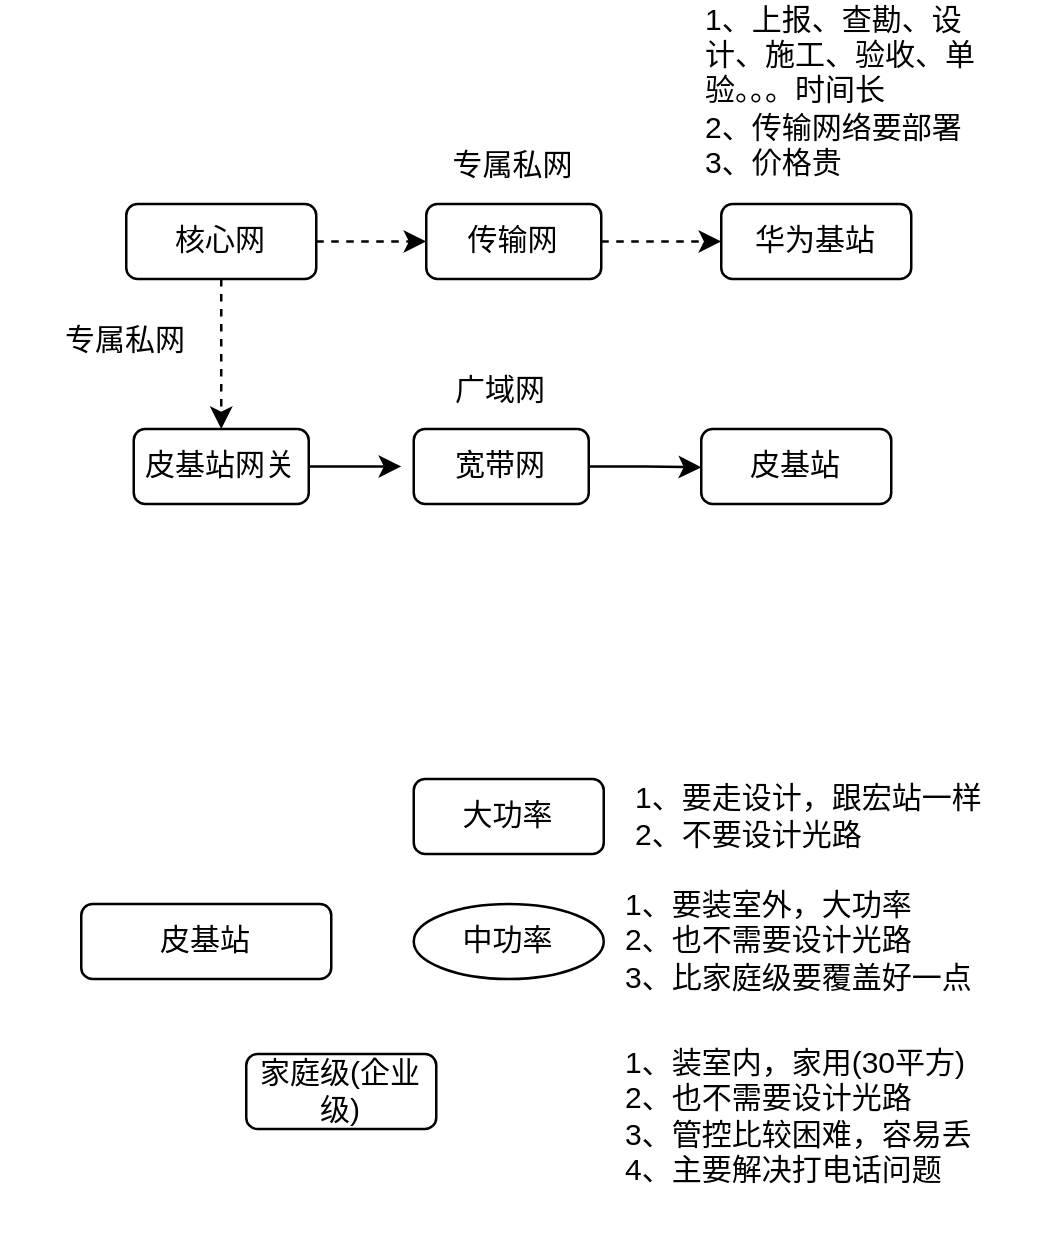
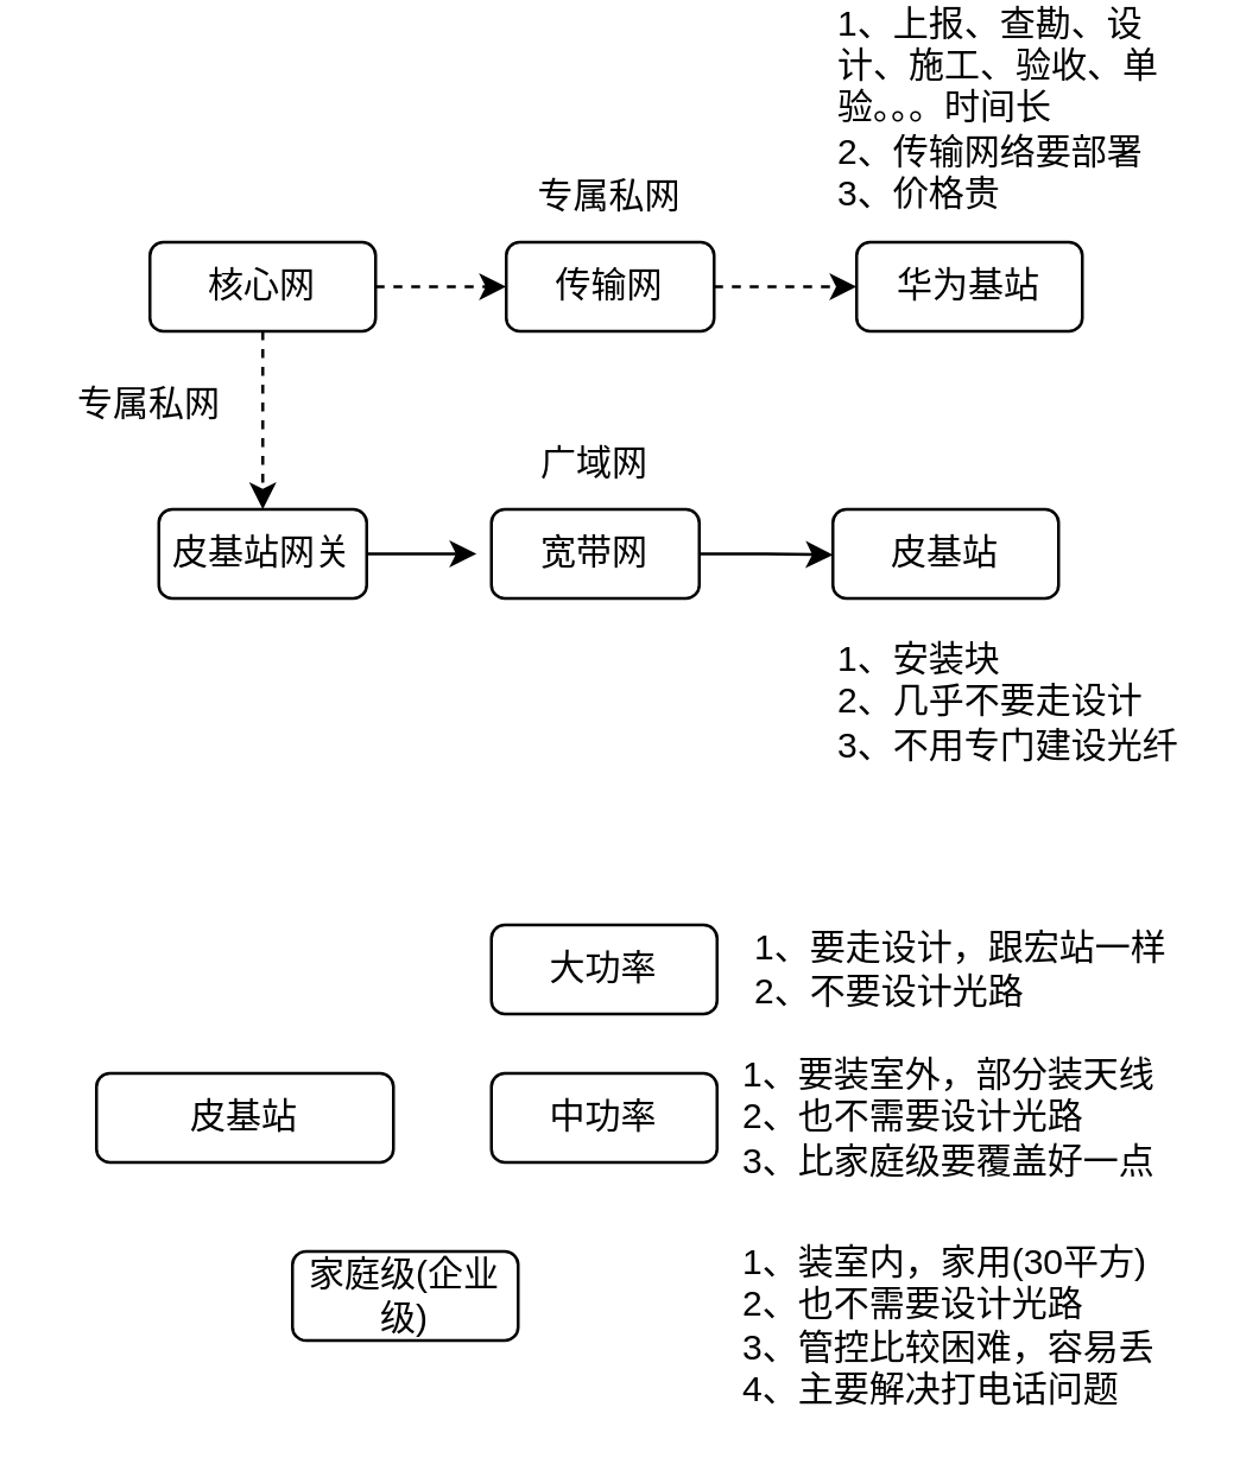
  <mxCell id="0" />
  <mxCell id="1" parent="0" />
  <mxCell id="2" style="edgeStyle=orthogonalEdgeStyle;rounded=0;orthogonalLoop=1;jettySize=auto;html=1;entryX=0;entryY=0.5;entryDx=0;entryDy=0;dashed=1;" edge="1" parent="1" source="3" target="7"><mxGeometry relative="1" as="geometry" /></mxCell>
  <mxCell id="3" value="传输网" style="rounded=1;whiteSpace=wrap;html=1;" vertex="1" parent="1"><mxGeometry x="170" y="80" width="70" height="30" as="geometry" /></mxCell>
  <mxCell id="4" style="edgeStyle=orthogonalEdgeStyle;rounded=0;orthogonalLoop=1;jettySize=auto;html=1;entryX=0;entryY=0.5;entryDx=0;entryDy=0;dashed=1;" edge="1" parent="1" source="6" target="3"><mxGeometry relative="1" as="geometry" /></mxCell>
  <mxCell id="5" style="edgeStyle=orthogonalEdgeStyle;rounded=0;orthogonalLoop=1;jettySize=auto;html=1;exitX=0.5;exitY=1;exitDx=0;exitDy=0;dashed=1;" edge="1" parent="1" source="6" target="11"><mxGeometry relative="1" as="geometry" /></mxCell>
  <mxCell id="6" value="核心网" style="rounded=1;whiteSpace=wrap;html=1;" vertex="1" parent="1"><mxGeometry x="50" y="80" width="76" height="30" as="geometry" /></mxCell>
  <mxCell id="7" value="华为基站" style="rounded=1;whiteSpace=wrap;html=1;" vertex="1" parent="1"><mxGeometry x="288" y="80" width="76" height="30" as="geometry" /></mxCell>
  <mxCell id="8" value="专属私网" style="text;strokeColor=none;align=center;fillColor=none;html=1;verticalAlign=middle;whiteSpace=wrap;rounded=0;" vertex="1" parent="1"><mxGeometry x="175" y="50" width="60" height="30" as="geometry" /></mxCell>
  <mxCell id="9" value="皮基站" style="rounded=1;whiteSpace=wrap;html=1;" vertex="1" parent="1"><mxGeometry x="280" y="170" width="76" height="30" as="geometry" /></mxCell>
  <mxCell id="10" style="edgeStyle=orthogonalEdgeStyle;rounded=0;orthogonalLoop=1;jettySize=auto;html=1;" edge="1" parent="1" source="11"><mxGeometry relative="1" as="geometry"><mxPoint x="160" y="185" as="targetPoint" /></mxGeometry></mxCell>
  <mxCell id="11" value="皮基站网关" style="rounded=1;whiteSpace=wrap;html=1;" vertex="1" parent="1"><mxGeometry x="53" y="170" width="70" height="30" as="geometry" /></mxCell>
  <mxCell id="12" style="edgeStyle=orthogonalEdgeStyle;rounded=0;orthogonalLoop=1;jettySize=auto;html=1;exitX=1;exitY=0.5;exitDx=0;exitDy=0;" edge="1" parent="1" source="13"><mxGeometry relative="1" as="geometry"><mxPoint x="280" y="185.333" as="targetPoint" /></mxGeometry></mxCell>
  <mxCell id="13" value="宽带网" style="rounded=1;whiteSpace=wrap;html=1;" vertex="1" parent="1"><mxGeometry x="165" y="170" width="70" height="30" as="geometry" /></mxCell>
+ <mxCell id="14" value="1、安装块&lt;br&gt;2、几乎不要走设计&lt;br&gt;3、不用专门建设光纤" style="text;strokeColor=none;align=left;fillColor=none;html=1;verticalAlign=middle;whiteSpace=wrap;rounded=0;" vertex="1" parent="1"><mxGeometry x="280" y="210" width="122" height="50" as="geometry" /></mxCell>
  <mxCell id="15" value="专属私网" style="text;strokeColor=none;align=center;fillColor=none;html=1;verticalAlign=middle;whiteSpace=wrap;rounded=0;" vertex="1" parent="1"><mxGeometry x="20" y="120" width="60" height="30" as="geometry" /></mxCell>
  <mxCell id="16" value="1、上报、查勘、设计、施工、验收、单验。。。时间长&lt;br&gt;2、传输网络要部署&lt;br&gt;3、价格贵" style="text;strokeColor=none;align=left;fillColor=none;html=1;verticalAlign=middle;whiteSpace=wrap;rounded=0;" vertex="1" parent="1"><mxGeometry x="280" y="20" width="122" height="30" as="geometry" /></mxCell>
  <mxCell id="17" value="广域网" style="text;strokeColor=none;align=center;fillColor=none;html=1;verticalAlign=middle;whiteSpace=wrap;rounded=0;" vertex="1" parent="1"><mxGeometry x="170" y="140" width="60" height="30" as="geometry" /></mxCell>
  <mxCell id="18" value="皮基站" style="rounded=1;whiteSpace=wrap;html=1;" vertex="1" parent="1"><mxGeometry x="32" y="360" width="100" height="30" as="geometry" /></mxCell>
  <mxCell id="19" value="大功率" style="rounded=1;whiteSpace=wrap;html=1;" vertex="1" parent="1"><mxGeometry x="165" y="310" width="76" height="30" as="geometry" /></mxCell>
- <mxCell id="20" value="中功率" style="ellipse;whiteSpace=wrap;html=1;" vertex="1" parent="1"><mxGeometry x="165" y="360" width="76" height="30" as="geometry" /></mxCell>
+ <mxCell id="20" value="中功率" style="rounded=1;whiteSpace=wrap;html=1;" vertex="1" parent="1"><mxGeometry x="165" y="360" width="76" height="30" as="geometry" /></mxCell>
  <mxCell id="21" value="家庭级(企业级)" style="rounded=1;whiteSpace=wrap;html=1;" vertex="1" parent="1"><mxGeometry x="98" y="420" width="76" height="30" as="geometry" /></mxCell>
  <mxCell id="22" value="1、要走设计，跟宏站一样&lt;br&gt;2、不要设计光路" style="text;strokeColor=none;align=left;fillColor=none;html=1;verticalAlign=middle;whiteSpace=wrap;rounded=0;" vertex="1" parent="1"><mxGeometry x="252" y="300" width="150" height="50" as="geometry" /></mxCell>
- <mxCell id="23" value="1、要装室外，大功率&lt;br&gt;2、也不需要设计光路&lt;br&gt;3、比家庭级要覆盖好一点" style="text;strokeColor=none;align=left;fillColor=none;html=1;verticalAlign=middle;whiteSpace=wrap;rounded=0;" vertex="1" parent="1"><mxGeometry x="248" y="350" width="150" height="50" as="geometry" /></mxCell>
+ <mxCell id="23" value="1、要装室外，部分装天线&lt;br&gt;2、也不需要设计光路&lt;br&gt;3、比家庭级要覆盖好一点" style="text;strokeColor=none;align=left;fillColor=none;html=1;verticalAlign=middle;whiteSpace=wrap;rounded=0;" vertex="1" parent="1"><mxGeometry x="248" y="350" width="150" height="50" as="geometry" /></mxCell>
  <mxCell id="24" value="1、装室内，家用(30平方)&lt;br&gt;2、也不需要设计光路&lt;br&gt;3、管控比较困难，容易丢&lt;br&gt;4、主要解决打电话问题" style="text;strokeColor=none;align=left;fillColor=none;html=1;verticalAlign=middle;whiteSpace=wrap;rounded=0;" vertex="1" parent="1"><mxGeometry x="248" y="420" width="150" height="50" as="geometry" /></mxCell>
